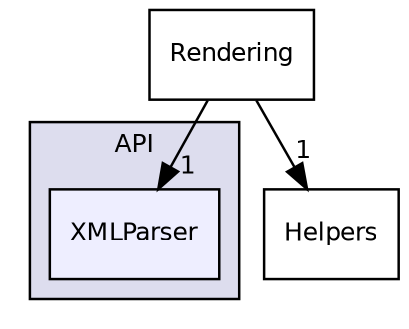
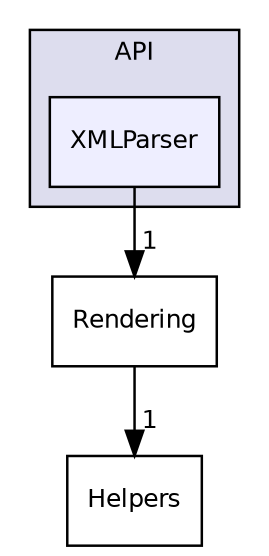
  digraph {
    compound=true
    node [fontname=Helvetica fontsize=10 shape=box]
    edge [headlabel=1 labeldistance=1.5 labelfontname=Helvetica labelfontsize=10]
    n1 [fillcolor="#eeeeff" label=XMLParser pencolor=black style=filled]
    n2 [label=Rendering]
    n3 [label=Helpers]
    subgraph cluster_1 {
      bgcolor="#ddddee"
      fontname=Helvetica
      fontsize=10
      label=API
      pencolor=black
      n1
    }
-   n2 -> n1
+   n1 -> n2
    n2 -> n3
  }
